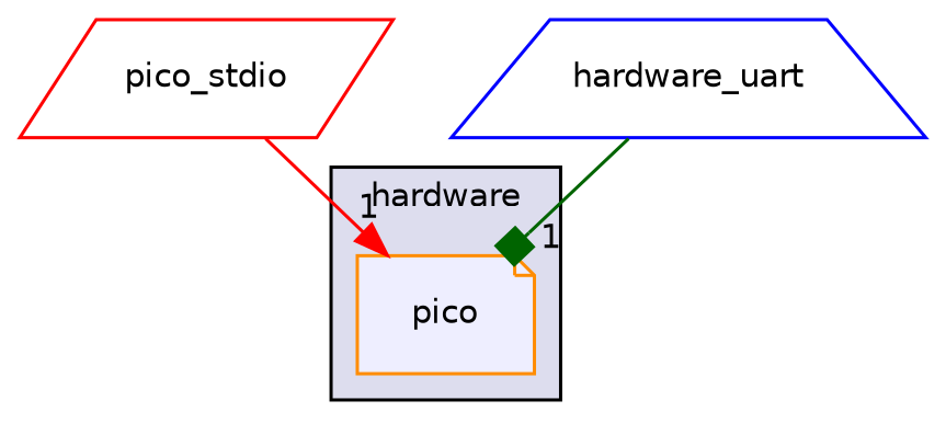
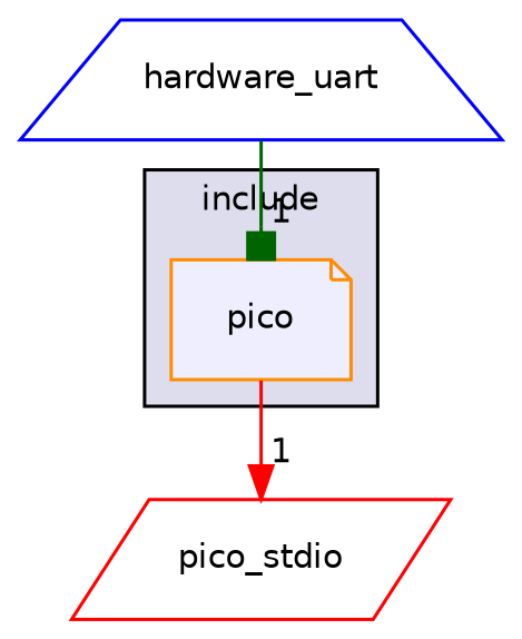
  digraph {
    compound=true
    node [fillcolor=white fontname=Helvetica fontsize=10 style=filled]
    edge [headlabel=1 labeldistance=1.5 labelfontname=Helvetica labelfontsize=10]
    n1 [color=darkorange fillcolor="#eeeeff" label=pico pencolor=black shape=note]
    n2 [color=red label=pico_stdio shape=parallelogram]
    n3 [color=blue label=hardware_uart shape=trapezium]
    subgraph cluster_1 {
      bgcolor="#ddddee"
      fontname=Helvetica
      fontsize=10
-     label=hardware
+     label=include
      pencolor=black
      n1
    }
-   n2 -> n1 [arrowhead=normal color=red]
+   n1 -> n2 [arrowhead=normal color=red]
    n3 -> n1 [arrowhead=box color=darkgreen]
  }
